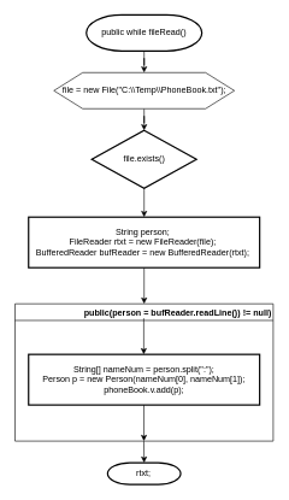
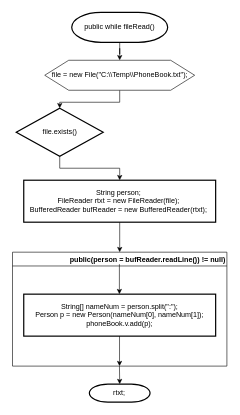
  <mxCell id="0" />
  <mxCell id="1" parent="0" />
  <mxCell id="2" style="edgeStyle=orthogonalEdgeStyle;rounded=0;orthogonalLoop=1;jettySize=auto;html=1;entryX=0.5;entryY=0;entryDx=0;entryDy=0;" edge="1" parent="1" source="3" target="5"><mxGeometry relative="1" as="geometry" /></mxCell>
  <mxCell id="3" value="public while fileRead()" style="strokeWidth=2;html=1;shape=mxgraph.flowchart.terminator;whiteSpace=wrap;" vertex="1" parent="1"><mxGeometry x="119" y="20" width="160" height="50" as="geometry" /></mxCell>
  <mxCell id="4" style="edgeStyle=orthogonalEdgeStyle;rounded=0;orthogonalLoop=1;jettySize=auto;html=1;entryX=0.5;entryY=0;entryDx=0;entryDy=0;entryPerimeter=0;" edge="1" parent="1" source="5" target="7"><mxGeometry relative="1" as="geometry" /></mxCell>
  <mxCell id="5" value="file = new File(&quot;C:\\Temp\\PhoneBook.txt&quot;);" style="verticalLabelPosition=middle;verticalAlign=middle;html=1;shape=hexagon;perimeter=hexagonPerimeter2;arcSize=6;size=0.16;labelPosition=center;align=center;" vertex="1" parent="1"><mxGeometry x="74" y="100" width="250" height="50" as="geometry" /></mxCell>
  <mxCell id="6" style="edgeStyle=orthogonalEdgeStyle;rounded=0;orthogonalLoop=1;jettySize=auto;html=1;entryX=0.5;entryY=0;entryDx=0;entryDy=0;" edge="1" parent="1" source="7" target="9"><mxGeometry relative="1" as="geometry" /></mxCell>
- <mxCell id="7" value="file.exists()" style="strokeWidth=2;html=1;shape=mxgraph.flowchart.decision;whiteSpace=wrap;" vertex="1" parent="1"><mxGeometry x="126.5" y="180" width="145" height="80" as="geometry" /></mxCell>
+ <mxCell id="7" value="file.exists()" style="strokeWidth=2;html=1;shape=mxgraph.flowchart.decision;whiteSpace=wrap;" vertex="1" parent="1"><mxGeometry x="26.5" y="180" width="145" height="80" as="geometry" /></mxCell>
  <mxCell id="8" style="edgeStyle=orthogonalEdgeStyle;rounded=0;orthogonalLoop=1;jettySize=auto;html=1;entryX=0.5;entryY=0;entryDx=0;entryDy=0;" edge="1" parent="1" source="9" target="10"><mxGeometry relative="1" as="geometry" /></mxCell>
  <mxCell id="9" value="String person;&amp;nbsp;&lt;br&gt;    FileReader rtxt = new FileReader(file);&amp;nbsp;&lt;br&gt;    BufferedReader bufReader = new BufferedReader(rtxt);&amp;nbsp;" style="rounded=1;whiteSpace=wrap;html=1;absoluteArcSize=1;arcSize=0;strokeWidth=2;" vertex="1" parent="1"><mxGeometry x="39" y="300" width="320" height="70" as="geometry" /></mxCell>
  <mxCell id="10" value="public(person = bufReader.readLine()) != null)" style="swimlane;align=right;" vertex="1" parent="1"><mxGeometry x="20.25" y="420" width="357.5" height="190" as="geometry" /></mxCell>
  <mxCell id="11" value="String[] nameNum = person.split(&quot;:&quot;);&lt;br&gt;Person p = new Person(nameNum[0], nameNum[1]);&lt;br&gt;phoneBook.v.add(p);" style="rounded=1;whiteSpace=wrap;html=1;absoluteArcSize=1;arcSize=0;strokeWidth=2;" vertex="1" parent="10"><mxGeometry x="18.75" y="70" width="320" height="70" as="geometry" /></mxCell>
  <mxCell id="12" style="edgeStyle=orthogonalEdgeStyle;rounded=0;orthogonalLoop=1;jettySize=auto;html=1;entryX=0.5;entryY=0;entryDx=0;entryDy=0;" edge="1" parent="10"><mxGeometry relative="1" as="geometry"><mxPoint x="178.25" y="20" as="sourcePoint" /><mxPoint x="178.25" y="70" as="targetPoint" /></mxGeometry></mxCell>
  <mxCell id="13" style="edgeStyle=orthogonalEdgeStyle;rounded=0;orthogonalLoop=1;jettySize=auto;html=1;entryX=0.5;entryY=0;entryDx=0;entryDy=0;" edge="1" parent="10"><mxGeometry relative="1" as="geometry"><mxPoint x="178.46" y="140" as="sourcePoint" /><mxPoint x="178.46" y="190" as="targetPoint" /></mxGeometry></mxCell>
  <mxCell id="14" style="edgeStyle=orthogonalEdgeStyle;rounded=0;orthogonalLoop=1;jettySize=auto;html=1;" edge="1" parent="1"><mxGeometry relative="1" as="geometry"><mxPoint x="198.58" y="610" as="sourcePoint" /><mxPoint x="199" y="640" as="targetPoint" /></mxGeometry></mxCell>
  <mxCell id="15" value="rtxt;" style="strokeWidth=2;html=1;shape=mxgraph.flowchart.terminator;whiteSpace=wrap;" vertex="1" parent="1"><mxGeometry x="148.38" y="640" width="101.25" height="30" as="geometry" /></mxCell>
